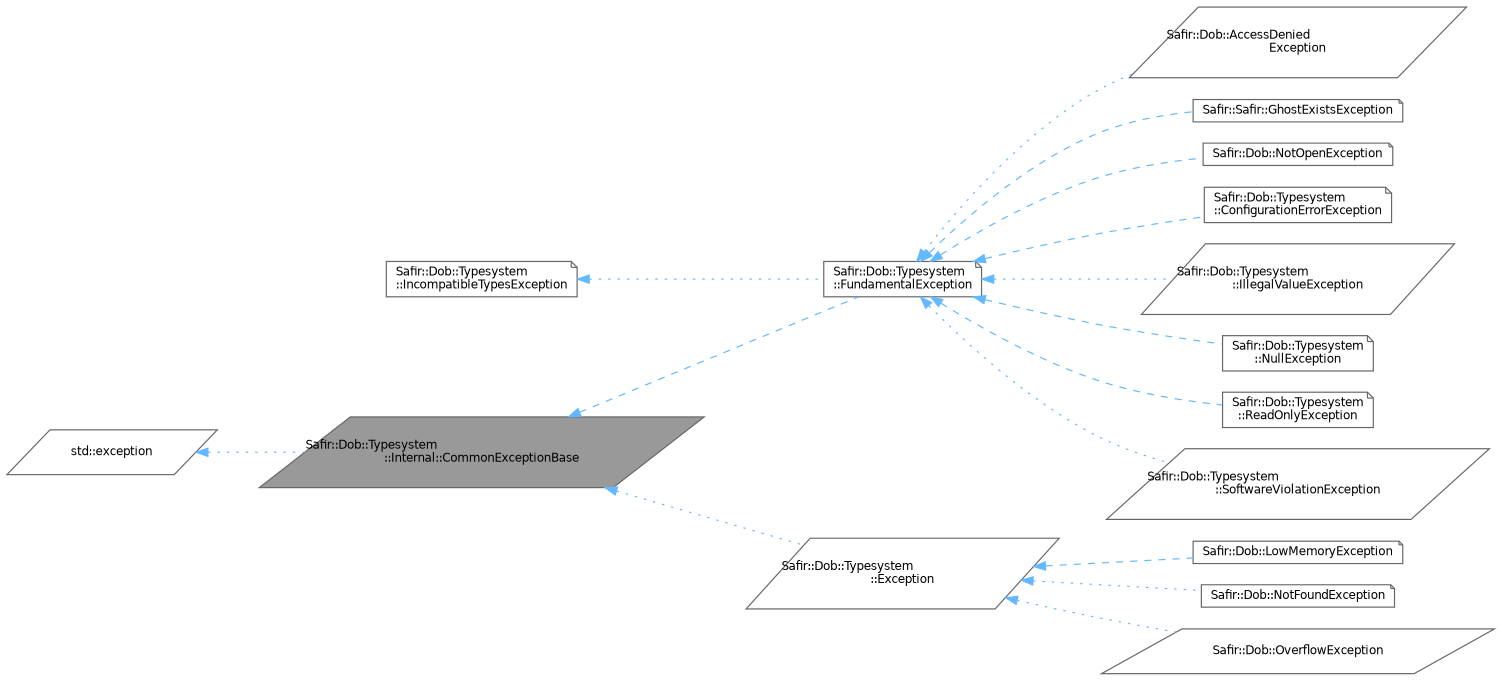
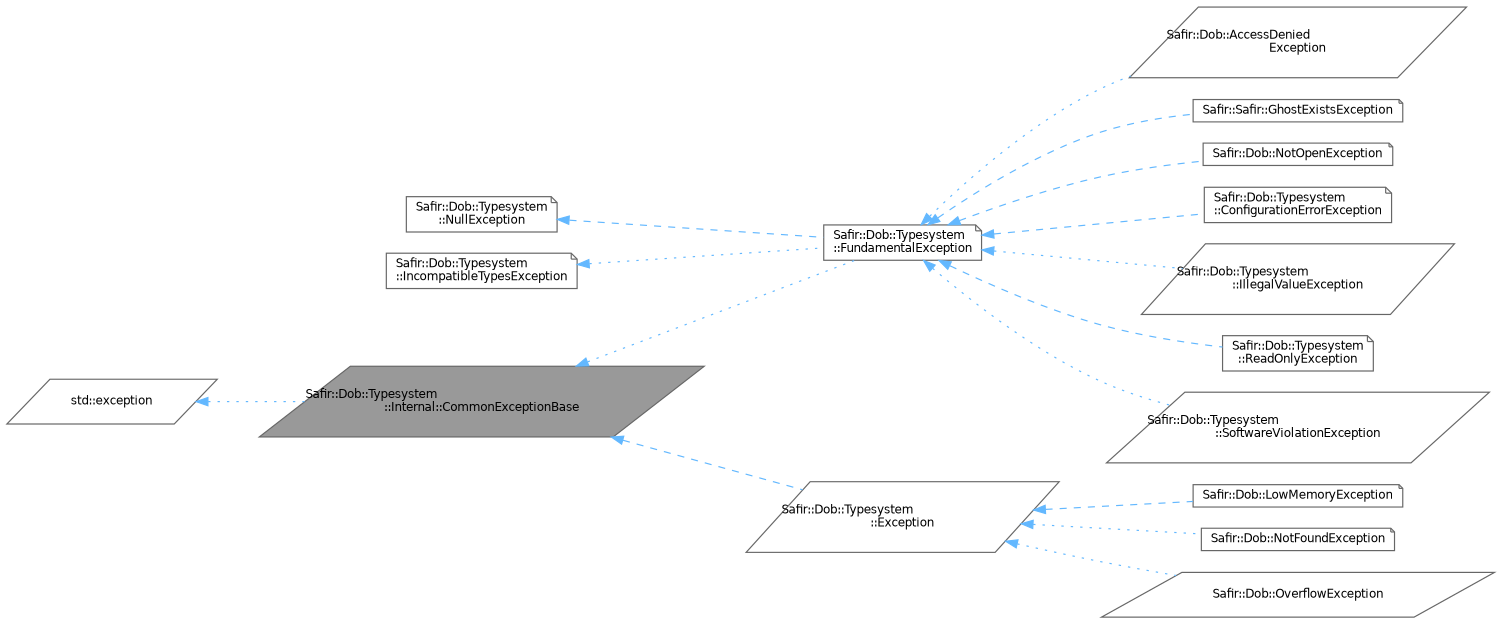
  digraph {
    rankdir=LR
    node [color=gray40 fillcolor=white fontname=Helvetica fontsize=10 shape=note style=filled]
    edge [color=steelblue1 dir=back fontname=Helvetica fontsize=10 labelfontname=Helvetica labelfontsize=10 style=dashed]
    n1 [fillcolor=grey60 fontcolor=black height=0.2 label="Safir::Dob::Typesystem\l::Internal::CommonExceptionBase" shape=parallelogram width=0.4]
    n2 [height=0.2 label="Safir::Dob::Typesystem\l::Exception" shape=parallelogram width=0.4]
    n3 [height=0.2 label="Safir::Dob::Typesystem\l::FundamentalException" width=0.4]
    n4 [height=0.2 label="Safir::Dob::LowMemoryException" width=0.4]
    n5 [height=0.2 label="Safir::Dob::NotFoundException" width=0.4]
    n6 [height=0.2 label="Safir::Dob::OverflowException" shape=parallelogram width=0.4]
    n7 [height=0.2 label="Safir::Dob::AccessDenied\lException" shape=parallelogram width=0.4]
    n8 [height=0.2 label="Safir::Safir::GhostExistsException" width=0.4]
    n9 [height=0.2 label="Safir::Dob::NotOpenException" width=0.4]
    n10 [height=0.2 label="Safir::Dob::Typesystem\l::ConfigurationErrorException" width=0.4]
    n11 [height=0.2 label="Safir::Dob::Typesystem\l::IllegalValueException" shape=parallelogram width=0.4]
    n12 [height=0.2 label="Safir::Dob::Typesystem\l::NullException" width=0.4]
    n13 [height=0.2 label="Safir::Dob::Typesystem\l::ReadOnlyException" width=0.4]
    n14 [height=0.2 label="Safir::Dob::Typesystem\l::SoftwareViolationException" shape=parallelogram width=0.4]
    n15 [height=0.2 label="std::exception" shape=parallelogram width=0.4]
    n16 [height=0.2 label="Safir::Dob::Typesystem\l::IncompatibleTypesException" width=0.4]
-   n1 -> n2 [style=dotted]
-   n1 -> n3
+   n1 -> n2
+   n1 -> n3 [style=dotted]
    n2 -> n4
    n2 -> n5 [style=dotted]
    n2 -> n6 [style=dotted]
    n3 -> n7 [style=dotted]
    n3 -> n8
    n3 -> n9
    n3 -> n10
    n3 -> n11 [style=dotted]
-   n3 -> n12
+   n12 -> n3
    n3 -> n13
    n3 -> n14 [style=dotted]
    n15 -> n1 [style=dotted]
    n16 -> n3 [style=dotted]
  }
